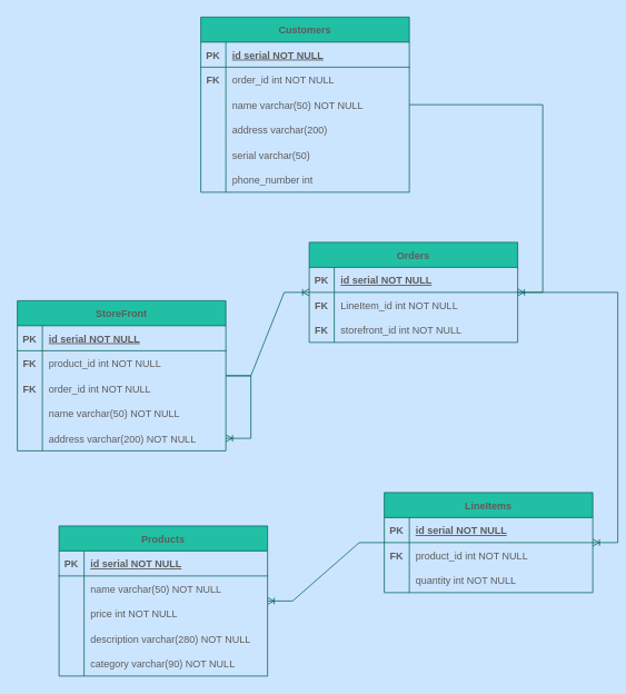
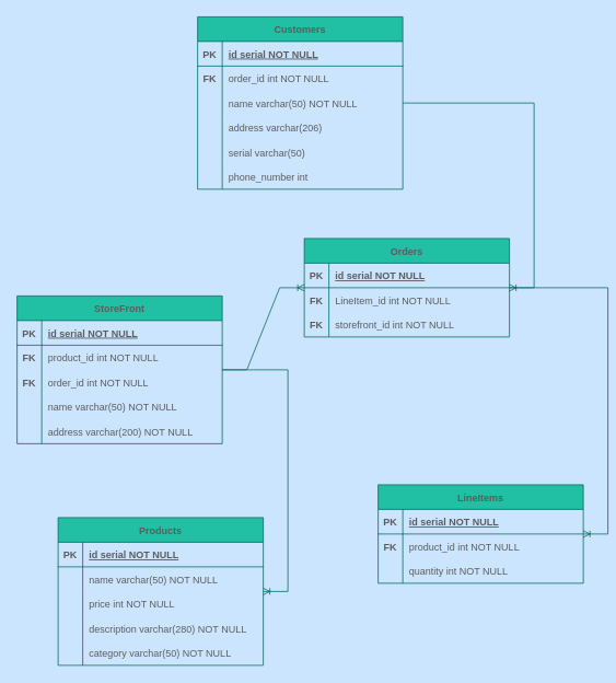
  <mxCell id="0" />
  <mxCell id="1" parent="0" />
  <mxCell id="2" value="Customers" style="shape=table;startSize=30;container=1;collapsible=1;childLayout=tableLayout;fixedRows=1;rowLines=0;fontStyle=1;align=center;resizeLast=1;fillColor=#21C0A5;strokeColor=#006658;fontColor=#5C5C5C;" parent="1" vertex="1"><mxGeometry x="240" y="20" width="250" height="210" as="geometry" /></mxCell>
  <mxCell id="3" value="" style="shape=partialRectangle;collapsible=0;dropTarget=0;pointerEvents=0;fillColor=none;points=[[0,0.5],[1,0.5]];portConstraint=eastwest;top=0;left=0;right=0;bottom=1;strokeColor=#006658;fontColor=#5C5C5C;" parent="2" vertex="1"><mxGeometry y="30" width="250" height="30" as="geometry" /></mxCell>
  <mxCell id="4" value="PK" style="shape=partialRectangle;overflow=hidden;connectable=0;fillColor=none;top=0;left=0;bottom=0;right=0;fontStyle=1;strokeColor=#006658;fontColor=#5C5C5C;" parent="3" vertex="1"><mxGeometry width="30" height="30" as="geometry"><mxRectangle width="30" height="30" as="alternateBounds" /></mxGeometry></mxCell>
  <mxCell id="5" value="id serial NOT NULL " style="shape=partialRectangle;overflow=hidden;connectable=0;fillColor=none;top=0;left=0;bottom=0;right=0;align=left;spacingLeft=6;fontStyle=5;strokeColor=#006658;fontColor=#5C5C5C;" parent="3" vertex="1"><mxGeometry x="30" width="220" height="30" as="geometry"><mxRectangle width="220" height="30" as="alternateBounds" /></mxGeometry></mxCell>
  <mxCell id="6" value="" style="shape=partialRectangle;collapsible=0;dropTarget=0;pointerEvents=0;fillColor=none;points=[[0,0.5],[1,0.5]];portConstraint=eastwest;top=0;left=0;right=0;bottom=0;strokeColor=#006658;fontColor=#5C5C5C;" parent="2" vertex="1"><mxGeometry y="60" width="250" height="30" as="geometry" /></mxCell>
  <mxCell id="7" value="FK" style="shape=partialRectangle;overflow=hidden;connectable=0;fillColor=none;top=0;left=0;bottom=0;right=0;fontStyle=1;strokeColor=#006658;fontColor=#5C5C5C;" parent="6" vertex="1"><mxGeometry width="30" height="30" as="geometry"><mxRectangle width="30" height="30" as="alternateBounds" /></mxGeometry></mxCell>
  <mxCell id="8" value="order_id int NOT NULL" style="shape=partialRectangle;overflow=hidden;connectable=0;fillColor=none;top=0;left=0;bottom=0;right=0;align=left;spacingLeft=6;strokeColor=#006658;fontColor=#5C5C5C;" parent="6" vertex="1"><mxGeometry x="30" width="220" height="30" as="geometry"><mxRectangle width="220" height="30" as="alternateBounds" /></mxGeometry></mxCell>
  <mxCell id="9" style="shape=partialRectangle;collapsible=0;dropTarget=0;pointerEvents=0;fillColor=none;points=[[0,0.5],[1,0.5]];portConstraint=eastwest;top=0;left=0;right=0;bottom=0;strokeColor=#006658;fontColor=#5C5C5C;" parent="2" vertex="1"><mxGeometry y="90" width="250" height="30" as="geometry" /></mxCell>
  <mxCell id="10" style="shape=partialRectangle;overflow=hidden;connectable=0;fillColor=none;top=0;left=0;bottom=0;right=0;fontStyle=1;strokeColor=#006658;fontColor=#5C5C5C;" parent="9" vertex="1"><mxGeometry width="30" height="30" as="geometry"><mxRectangle width="30" height="30" as="alternateBounds" /></mxGeometry></mxCell>
  <mxCell id="11" value="name varchar(50) NOT NULL" style="shape=partialRectangle;overflow=hidden;connectable=0;fillColor=none;top=0;left=0;bottom=0;right=0;align=left;spacingLeft=6;strokeColor=#006658;fontColor=#5C5C5C;" parent="9" vertex="1"><mxGeometry x="30" width="220" height="30" as="geometry"><mxRectangle width="220" height="30" as="alternateBounds" /></mxGeometry></mxCell>
  <mxCell id="12" style="shape=partialRectangle;collapsible=0;dropTarget=0;pointerEvents=0;fillColor=none;points=[[0,0.5],[1,0.5]];portConstraint=eastwest;top=0;left=0;right=0;bottom=0;strokeColor=#006658;fontColor=#5C5C5C;" parent="2" vertex="1"><mxGeometry y="120" width="250" height="30" as="geometry" /></mxCell>
  <mxCell id="13" style="shape=partialRectangle;overflow=hidden;connectable=0;fillColor=none;top=0;left=0;bottom=0;right=0;fontStyle=1;strokeColor=#006658;fontColor=#5C5C5C;" parent="12" vertex="1"><mxGeometry width="30" height="30" as="geometry"><mxRectangle width="30" height="30" as="alternateBounds" /></mxGeometry></mxCell>
- <mxCell id="14" value="address varchar(200)" style="shape=partialRectangle;overflow=hidden;connectable=0;fillColor=none;top=0;left=0;bottom=0;right=0;align=left;spacingLeft=6;strokeColor=#006658;fontColor=#5C5C5C;" parent="12" vertex="1"><mxGeometry x="30" width="220" height="30" as="geometry"><mxRectangle width="220" height="30" as="alternateBounds" /></mxGeometry></mxCell>
+ <mxCell id="14" value="address varchar(206)" style="shape=partialRectangle;overflow=hidden;connectable=0;fillColor=none;top=0;left=0;bottom=0;right=0;align=left;spacingLeft=6;strokeColor=#006658;fontColor=#5C5C5C;" parent="12" vertex="1"><mxGeometry x="30" width="220" height="30" as="geometry"><mxRectangle width="220" height="30" as="alternateBounds" /></mxGeometry></mxCell>
  <mxCell id="15" style="shape=partialRectangle;collapsible=0;dropTarget=0;pointerEvents=0;fillColor=none;points=[[0,0.5],[1,0.5]];portConstraint=eastwest;top=0;left=0;right=0;bottom=0;strokeColor=#006658;fontColor=#5C5C5C;" parent="2" vertex="1"><mxGeometry y="150" width="250" height="30" as="geometry" /></mxCell>
  <mxCell id="16" style="shape=partialRectangle;overflow=hidden;connectable=0;fillColor=none;top=0;left=0;bottom=0;right=0;fontStyle=1;strokeColor=#006658;fontColor=#5C5C5C;" parent="15" vertex="1"><mxGeometry width="30" height="30" as="geometry"><mxRectangle width="30" height="30" as="alternateBounds" /></mxGeometry></mxCell>
  <mxCell id="17" value="serial varchar(50)" style="shape=partialRectangle;overflow=hidden;connectable=0;fillColor=none;top=0;left=0;bottom=0;right=0;align=left;spacingLeft=6;strokeColor=#006658;fontColor=#5C5C5C;" parent="15" vertex="1"><mxGeometry x="30" width="220" height="30" as="geometry"><mxRectangle width="220" height="30" as="alternateBounds" /></mxGeometry></mxCell>
  <mxCell id="18" style="shape=partialRectangle;collapsible=0;dropTarget=0;pointerEvents=0;fillColor=none;points=[[0,0.5],[1,0.5]];portConstraint=eastwest;top=0;left=0;right=0;bottom=0;strokeColor=#006658;fontColor=#5C5C5C;" parent="2" vertex="1"><mxGeometry y="180" width="250" height="30" as="geometry" /></mxCell>
  <mxCell id="19" style="shape=partialRectangle;overflow=hidden;connectable=0;fillColor=none;top=0;left=0;bottom=0;right=0;fontStyle=1;strokeColor=#006658;fontColor=#5C5C5C;" parent="18" vertex="1"><mxGeometry width="30" height="30" as="geometry"><mxRectangle width="30" height="30" as="alternateBounds" /></mxGeometry></mxCell>
  <mxCell id="20" value="phone_number int" style="shape=partialRectangle;overflow=hidden;connectable=0;fillColor=none;top=0;left=0;bottom=0;right=0;align=left;spacingLeft=6;strokeColor=#006658;fontColor=#5C5C5C;" parent="18" vertex="1"><mxGeometry x="30" width="220" height="30" as="geometry"><mxRectangle width="220" height="30" as="alternateBounds" /></mxGeometry></mxCell>
  <mxCell id="21" value="Products" style="shape=table;startSize=30;container=1;collapsible=1;childLayout=tableLayout;fixedRows=1;rowLines=0;fontStyle=1;align=center;resizeLast=1;fillColor=#21C0A5;strokeColor=#006658;fontColor=#5C5C5C;" parent="1" vertex="1"><mxGeometry x="70" y="630" width="250" height="180" as="geometry" /></mxCell>
  <mxCell id="22" value="" style="shape=partialRectangle;collapsible=0;dropTarget=0;pointerEvents=0;fillColor=none;points=[[0,0.5],[1,0.5]];portConstraint=eastwest;top=0;left=0;right=0;bottom=1;strokeColor=#006658;fontColor=#5C5C5C;" parent="21" vertex="1"><mxGeometry y="30" width="250" height="30" as="geometry" /></mxCell>
  <mxCell id="23" value="PK" style="shape=partialRectangle;overflow=hidden;connectable=0;fillColor=none;top=0;left=0;bottom=0;right=0;fontStyle=1;strokeColor=#006658;fontColor=#5C5C5C;" parent="22" vertex="1"><mxGeometry width="30" height="30" as="geometry"><mxRectangle width="30" height="30" as="alternateBounds" /></mxGeometry></mxCell>
  <mxCell id="24" value="id serial NOT NULL " style="shape=partialRectangle;overflow=hidden;connectable=0;fillColor=none;top=0;left=0;bottom=0;right=0;align=left;spacingLeft=6;fontStyle=5;strokeColor=#006658;fontColor=#5C5C5C;" parent="22" vertex="1"><mxGeometry x="30" width="220" height="30" as="geometry"><mxRectangle width="220" height="30" as="alternateBounds" /></mxGeometry></mxCell>
  <mxCell id="25" value="" style="shape=partialRectangle;collapsible=0;dropTarget=0;pointerEvents=0;fillColor=none;points=[[0,0.5],[1,0.5]];portConstraint=eastwest;top=0;left=0;right=0;bottom=0;strokeColor=#006658;fontColor=#5C5C5C;" parent="21" vertex="1"><mxGeometry y="60" width="250" height="30" as="geometry" /></mxCell>
  <mxCell id="26" value="" style="shape=partialRectangle;overflow=hidden;connectable=0;fillColor=none;top=0;left=0;bottom=0;right=0;strokeColor=#006658;fontColor=#5C5C5C;" parent="25" vertex="1"><mxGeometry width="30" height="30" as="geometry"><mxRectangle width="30" height="30" as="alternateBounds" /></mxGeometry></mxCell>
  <mxCell id="27" value="name varchar(50) NOT NULL" style="shape=partialRectangle;overflow=hidden;connectable=0;fillColor=none;top=0;left=0;bottom=0;right=0;align=left;spacingLeft=6;strokeColor=#006658;fontColor=#5C5C5C;" parent="25" vertex="1"><mxGeometry x="30" width="220" height="30" as="geometry"><mxRectangle width="220" height="30" as="alternateBounds" /></mxGeometry></mxCell>
  <mxCell id="28" value="" style="shape=partialRectangle;collapsible=0;dropTarget=0;pointerEvents=0;fillColor=none;points=[[0,0.5],[1,0.5]];portConstraint=eastwest;top=0;left=0;right=0;bottom=0;strokeColor=#006658;fontColor=#5C5C5C;" parent="21" vertex="1"><mxGeometry y="90" width="250" height="30" as="geometry" /></mxCell>
  <mxCell id="29" value="" style="shape=partialRectangle;overflow=hidden;connectable=0;fillColor=none;top=0;left=0;bottom=0;right=0;strokeColor=#006658;fontColor=#5C5C5C;" parent="28" vertex="1"><mxGeometry width="30" height="30" as="geometry"><mxRectangle width="30" height="30" as="alternateBounds" /></mxGeometry></mxCell>
  <mxCell id="30" value="price int NOT NULL" style="shape=partialRectangle;overflow=hidden;connectable=0;fillColor=none;top=0;left=0;bottom=0;right=0;align=left;spacingLeft=6;strokeColor=#006658;fontColor=#5C5C5C;" parent="28" vertex="1"><mxGeometry x="30" width="220" height="30" as="geometry"><mxRectangle width="220" height="30" as="alternateBounds" /></mxGeometry></mxCell>
  <mxCell id="31" value="" style="shape=partialRectangle;collapsible=0;dropTarget=0;pointerEvents=0;fillColor=none;points=[[0,0.5],[1,0.5]];portConstraint=eastwest;top=0;left=0;right=0;bottom=0;strokeColor=#006658;fontColor=#5C5C5C;" parent="21" vertex="1"><mxGeometry y="120" width="250" height="30" as="geometry" /></mxCell>
  <mxCell id="32" value="" style="shape=partialRectangle;overflow=hidden;connectable=0;fillColor=none;top=0;left=0;bottom=0;right=0;strokeColor=#006658;fontColor=#5C5C5C;" parent="31" vertex="1"><mxGeometry width="30" height="30" as="geometry"><mxRectangle width="30" height="30" as="alternateBounds" /></mxGeometry></mxCell>
  <mxCell id="33" value="description varchar(280) NOT NULL" style="shape=partialRectangle;overflow=hidden;connectable=0;fillColor=none;top=0;left=0;bottom=0;right=0;align=left;spacingLeft=6;strokeColor=#006658;fontColor=#5C5C5C;" parent="31" vertex="1"><mxGeometry x="30" width="220" height="30" as="geometry"><mxRectangle width="220" height="30" as="alternateBounds" /></mxGeometry></mxCell>
  <mxCell id="34" value="" style="shape=partialRectangle;collapsible=0;dropTarget=0;pointerEvents=0;fillColor=none;points=[[0,0.5],[1,0.5]];portConstraint=eastwest;top=0;left=0;right=0;bottom=0;strokeColor=#006658;fontColor=#5C5C5C;" parent="21" vertex="1"><mxGeometry y="150" width="250" height="30" as="geometry" /></mxCell>
  <mxCell id="35" value="" style="shape=partialRectangle;overflow=hidden;connectable=0;fillColor=none;top=0;left=0;bottom=0;right=0;strokeColor=#006658;fontColor=#5C5C5C;" parent="34" vertex="1"><mxGeometry width="30" height="30" as="geometry"><mxRectangle width="30" height="30" as="alternateBounds" /></mxGeometry></mxCell>
- <mxCell id="36" value="category varchar(90) NOT NULL" style="shape=partialRectangle;overflow=hidden;connectable=0;fillColor=none;top=0;left=0;bottom=0;right=0;align=left;spacingLeft=6;strokeColor=#006658;fontColor=#5C5C5C;" parent="34" vertex="1"><mxGeometry x="30" width="220" height="30" as="geometry"><mxRectangle width="220" height="30" as="alternateBounds" /></mxGeometry></mxCell>
+ <mxCell id="36" value="category varchar(50) NOT NULL" style="shape=partialRectangle;overflow=hidden;connectable=0;fillColor=none;top=0;left=0;bottom=0;right=0;align=left;spacingLeft=6;strokeColor=#006658;fontColor=#5C5C5C;" parent="34" vertex="1"><mxGeometry x="30" width="220" height="30" as="geometry"><mxRectangle width="220" height="30" as="alternateBounds" /></mxGeometry></mxCell>
  <mxCell id="37" value="LineItems" style="shape=table;startSize=30;container=1;collapsible=1;childLayout=tableLayout;fixedRows=1;rowLines=0;fontStyle=1;align=center;resizeLast=1;fillColor=#21C0A5;strokeColor=#006658;fontColor=#5C5C5C;" parent="1" vertex="1"><mxGeometry x="460" y="590" width="250" height="120" as="geometry" /></mxCell>
  <mxCell id="38" value="" style="shape=partialRectangle;collapsible=0;dropTarget=0;pointerEvents=0;fillColor=none;points=[[0,0.5],[1,0.5]];portConstraint=eastwest;top=0;left=0;right=0;bottom=1;strokeColor=#006658;fontColor=#5C5C5C;" parent="37" vertex="1"><mxGeometry y="30" width="250" height="30" as="geometry" /></mxCell>
  <mxCell id="39" value="PK" style="shape=partialRectangle;overflow=hidden;connectable=0;fillColor=none;top=0;left=0;bottom=0;right=0;fontStyle=1;strokeColor=#006658;fontColor=#5C5C5C;" parent="38" vertex="1"><mxGeometry width="30" height="30" as="geometry"><mxRectangle width="30" height="30" as="alternateBounds" /></mxGeometry></mxCell>
  <mxCell id="40" value="id serial NOT NULL " style="shape=partialRectangle;overflow=hidden;connectable=0;fillColor=none;top=0;left=0;bottom=0;right=0;align=left;spacingLeft=6;fontStyle=5;strokeColor=#006658;fontColor=#5C5C5C;" parent="38" vertex="1"><mxGeometry x="30" width="220" height="30" as="geometry"><mxRectangle width="220" height="30" as="alternateBounds" /></mxGeometry></mxCell>
  <mxCell id="41" value="" style="shape=partialRectangle;collapsible=0;dropTarget=0;pointerEvents=0;fillColor=none;points=[[0,0.5],[1,0.5]];portConstraint=eastwest;top=0;left=0;right=0;bottom=0;strokeColor=#006658;fontColor=#5C5C5C;" parent="37" vertex="1"><mxGeometry y="60" width="250" height="30" as="geometry" /></mxCell>
  <mxCell id="42" value="FK" style="shape=partialRectangle;overflow=hidden;connectable=0;fillColor=none;top=0;left=0;bottom=0;right=0;fontStyle=1;strokeColor=#006658;fontColor=#5C5C5C;" parent="41" vertex="1"><mxGeometry width="30" height="30" as="geometry"><mxRectangle width="30" height="30" as="alternateBounds" /></mxGeometry></mxCell>
  <mxCell id="43" value="product_id int NOT NULL" style="shape=partialRectangle;overflow=hidden;connectable=0;fillColor=none;top=0;left=0;bottom=0;right=0;align=left;spacingLeft=6;strokeColor=#006658;fontColor=#5C5C5C;" parent="41" vertex="1"><mxGeometry x="30" width="220" height="30" as="geometry"><mxRectangle width="220" height="30" as="alternateBounds" /></mxGeometry></mxCell>
  <mxCell id="44" value="" style="shape=partialRectangle;collapsible=0;dropTarget=0;pointerEvents=0;fillColor=none;points=[[0,0.5],[1,0.5]];portConstraint=eastwest;top=0;left=0;right=0;bottom=0;strokeColor=#006658;fontColor=#5C5C5C;" parent="37" vertex="1"><mxGeometry y="90" width="250" height="30" as="geometry" /></mxCell>
  <mxCell id="45" value="" style="shape=partialRectangle;overflow=hidden;connectable=0;fillColor=none;top=0;left=0;bottom=0;right=0;strokeColor=#006658;fontColor=#5C5C5C;" parent="44" vertex="1"><mxGeometry width="30" height="30" as="geometry"><mxRectangle width="30" height="30" as="alternateBounds" /></mxGeometry></mxCell>
  <mxCell id="46" value="quantity int NOT NULL" style="shape=partialRectangle;overflow=hidden;connectable=0;fillColor=none;top=0;left=0;bottom=0;right=0;align=left;spacingLeft=6;strokeColor=#006658;fontColor=#5C5C5C;" parent="44" vertex="1"><mxGeometry x="30" width="220" height="30" as="geometry"><mxRectangle width="220" height="30" as="alternateBounds" /></mxGeometry></mxCell>
  <mxCell id="47" value="Orders" style="shape=table;startSize=30;container=1;collapsible=1;childLayout=tableLayout;fixedRows=1;rowLines=0;fontStyle=1;align=center;resizeLast=1;fillColor=#21C0A5;strokeColor=#006658;fontColor=#5C5C5C;" parent="1" vertex="1"><mxGeometry x="370" y="290" width="250" height="120" as="geometry" /></mxCell>
  <mxCell id="48" value="" style="shape=partialRectangle;collapsible=0;dropTarget=0;pointerEvents=0;fillColor=none;points=[[0,0.5],[1,0.5]];portConstraint=eastwest;top=0;left=0;right=0;bottom=1;strokeColor=#006658;fontColor=#5C5C5C;" parent="47" vertex="1"><mxGeometry y="30" width="250" height="30" as="geometry" /></mxCell>
  <mxCell id="49" value="PK" style="shape=partialRectangle;overflow=hidden;connectable=0;fillColor=none;top=0;left=0;bottom=0;right=0;fontStyle=1;strokeColor=#006658;fontColor=#5C5C5C;" parent="48" vertex="1"><mxGeometry width="30" height="30" as="geometry"><mxRectangle width="30" height="30" as="alternateBounds" /></mxGeometry></mxCell>
  <mxCell id="50" value="id serial NOT NULL " style="shape=partialRectangle;overflow=hidden;connectable=0;fillColor=none;top=0;left=0;bottom=0;right=0;align=left;spacingLeft=6;fontStyle=5;strokeColor=#006658;fontColor=#5C5C5C;" parent="48" vertex="1"><mxGeometry x="30" width="220" height="30" as="geometry"><mxRectangle width="220" height="30" as="alternateBounds" /></mxGeometry></mxCell>
  <mxCell id="51" value="" style="shape=partialRectangle;collapsible=0;dropTarget=0;pointerEvents=0;fillColor=none;points=[[0,0.5],[1,0.5]];portConstraint=eastwest;top=0;left=0;right=0;bottom=0;strokeColor=#006658;fontColor=#5C5C5C;" parent="47" vertex="1"><mxGeometry y="60" width="250" height="30" as="geometry" /></mxCell>
  <mxCell id="52" value="FK" style="shape=partialRectangle;overflow=hidden;connectable=0;fillColor=none;top=0;left=0;bottom=0;right=0;fontStyle=1;strokeColor=#006658;fontColor=#5C5C5C;" parent="51" vertex="1"><mxGeometry width="30" height="30" as="geometry"><mxRectangle width="30" height="30" as="alternateBounds" /></mxGeometry></mxCell>
  <mxCell id="53" value="LineItem_id int NOT NULL" style="shape=partialRectangle;overflow=hidden;connectable=0;fillColor=none;top=0;left=0;bottom=0;right=0;align=left;spacingLeft=6;strokeColor=#006658;fontColor=#5C5C5C;" parent="51" vertex="1"><mxGeometry x="30" width="220" height="30" as="geometry"><mxRectangle width="220" height="30" as="alternateBounds" /></mxGeometry></mxCell>
  <mxCell id="54" value="" style="shape=partialRectangle;collapsible=0;dropTarget=0;pointerEvents=0;fillColor=none;points=[[0,0.5],[1,0.5]];portConstraint=eastwest;top=0;left=0;right=0;bottom=0;strokeColor=#006658;fontColor=#5C5C5C;" parent="47" vertex="1"><mxGeometry y="90" width="250" height="30" as="geometry" /></mxCell>
  <mxCell id="55" value="FK" style="shape=partialRectangle;overflow=hidden;connectable=0;fillColor=none;top=0;left=0;bottom=0;right=0;fontStyle=1;strokeColor=#006658;fontColor=#5C5C5C;" parent="54" vertex="1"><mxGeometry width="30" height="30" as="geometry"><mxRectangle width="30" height="30" as="alternateBounds" /></mxGeometry></mxCell>
  <mxCell id="56" value="storefront_id int NOT NULL" style="shape=partialRectangle;overflow=hidden;connectable=0;fillColor=none;top=0;left=0;bottom=0;right=0;align=left;spacingLeft=6;strokeColor=#006658;fontColor=#5C5C5C;" parent="54" vertex="1"><mxGeometry x="30" width="220" height="30" as="geometry"><mxRectangle width="220" height="30" as="alternateBounds" /></mxGeometry></mxCell>
  <mxCell id="57" value="StoreFront" style="shape=table;startSize=30;container=1;collapsible=1;childLayout=tableLayout;fixedRows=1;rowLines=0;fontStyle=1;align=center;resizeLast=1;fillColor=#21C0A5;strokeColor=#006658;fontColor=#5C5C5C;" parent="1" vertex="1"><mxGeometry x="20" y="360" width="250" height="180" as="geometry" /></mxCell>
  <mxCell id="58" value="" style="shape=partialRectangle;collapsible=0;dropTarget=0;pointerEvents=0;fillColor=none;points=[[0,0.5],[1,0.5]];portConstraint=eastwest;top=0;left=0;right=0;bottom=1;strokeColor=#006658;fontColor=#5C5C5C;" parent="57" vertex="1"><mxGeometry y="30" width="250" height="30" as="geometry" /></mxCell>
  <mxCell id="59" value="PK" style="shape=partialRectangle;overflow=hidden;connectable=0;fillColor=none;top=0;left=0;bottom=0;right=0;fontStyle=1;strokeColor=#006658;fontColor=#5C5C5C;" parent="58" vertex="1"><mxGeometry width="30" height="30" as="geometry"><mxRectangle width="30" height="30" as="alternateBounds" /></mxGeometry></mxCell>
  <mxCell id="60" value="id serial NOT NULL " style="shape=partialRectangle;overflow=hidden;connectable=0;fillColor=none;top=0;left=0;bottom=0;right=0;align=left;spacingLeft=6;fontStyle=5;strokeColor=#006658;fontColor=#5C5C5C;" parent="58" vertex="1"><mxGeometry x="30" width="220" height="30" as="geometry"><mxRectangle width="220" height="30" as="alternateBounds" /></mxGeometry></mxCell>
  <mxCell id="61" value="" style="shape=partialRectangle;collapsible=0;dropTarget=0;pointerEvents=0;fillColor=none;points=[[0,0.5],[1,0.5]];portConstraint=eastwest;top=0;left=0;right=0;bottom=0;strokeColor=#006658;fontColor=#5C5C5C;" parent="57" vertex="1"><mxGeometry y="60" width="250" height="30" as="geometry" /></mxCell>
  <mxCell id="62" value="FK" style="shape=partialRectangle;overflow=hidden;connectable=0;fillColor=none;top=0;left=0;bottom=0;right=0;fontStyle=1;strokeColor=#006658;fontColor=#5C5C5C;" parent="61" vertex="1"><mxGeometry width="30" height="30" as="geometry"><mxRectangle width="30" height="30" as="alternateBounds" /></mxGeometry></mxCell>
  <mxCell id="63" value="product_id int NOT NULL" style="shape=partialRectangle;overflow=hidden;connectable=0;fillColor=none;top=0;left=0;bottom=0;right=0;align=left;spacingLeft=6;strokeColor=#006658;fontColor=#5C5C5C;" parent="61" vertex="1"><mxGeometry x="30" width="220" height="30" as="geometry"><mxRectangle width="220" height="30" as="alternateBounds" /></mxGeometry></mxCell>
  <mxCell id="64" value="" style="shape=partialRectangle;collapsible=0;dropTarget=0;pointerEvents=0;fillColor=none;points=[[0,0.5],[1,0.5]];portConstraint=eastwest;top=0;left=0;right=0;bottom=0;strokeColor=#006658;fontColor=#5C5C5C;" parent="57" vertex="1"><mxGeometry y="90" width="250" height="30" as="geometry" /></mxCell>
  <mxCell id="65" value="FK" style="shape=partialRectangle;overflow=hidden;connectable=0;fillColor=none;top=0;left=0;bottom=0;right=0;fontStyle=1;strokeColor=#006658;fontColor=#5C5C5C;" parent="64" vertex="1"><mxGeometry width="30" height="30" as="geometry"><mxRectangle width="30" height="30" as="alternateBounds" /></mxGeometry></mxCell>
  <mxCell id="66" value="order_id int NOT NULL" style="shape=partialRectangle;overflow=hidden;connectable=0;fillColor=none;top=0;left=0;bottom=0;right=0;align=left;spacingLeft=6;strokeColor=#006658;fontColor=#5C5C5C;" parent="64" vertex="1"><mxGeometry x="30" width="220" height="30" as="geometry"><mxRectangle width="220" height="30" as="alternateBounds" /></mxGeometry></mxCell>
  <mxCell id="67" style="shape=partialRectangle;collapsible=0;dropTarget=0;pointerEvents=0;fillColor=none;points=[[0,0.5],[1,0.5]];portConstraint=eastwest;top=0;left=0;right=0;bottom=0;strokeColor=#006658;fontColor=#5C5C5C;" parent="57" vertex="1"><mxGeometry y="120" width="250" height="30" as="geometry" /></mxCell>
  <mxCell id="68" style="shape=partialRectangle;overflow=hidden;connectable=0;fillColor=none;top=0;left=0;bottom=0;right=0;fontStyle=1;strokeColor=#006658;fontColor=#5C5C5C;" parent="67" vertex="1"><mxGeometry width="30" height="30" as="geometry"><mxRectangle width="30" height="30" as="alternateBounds" /></mxGeometry></mxCell>
  <mxCell id="69" value="name varchar(50) NOT NULL" style="shape=partialRectangle;overflow=hidden;connectable=0;fillColor=none;top=0;left=0;bottom=0;right=0;align=left;spacingLeft=6;strokeColor=#006658;fontColor=#5C5C5C;" parent="67" vertex="1"><mxGeometry x="30" width="220" height="30" as="geometry"><mxRectangle width="220" height="30" as="alternateBounds" /></mxGeometry></mxCell>
  <mxCell id="70" style="shape=partialRectangle;collapsible=0;dropTarget=0;pointerEvents=0;fillColor=none;points=[[0,0.5],[1,0.5]];portConstraint=eastwest;top=0;left=0;right=0;bottom=0;strokeColor=#006658;fontColor=#5C5C5C;" parent="57" vertex="1"><mxGeometry y="150" width="250" height="30" as="geometry" /></mxCell>
  <mxCell id="71" style="shape=partialRectangle;overflow=hidden;connectable=0;fillColor=none;top=0;left=0;bottom=0;right=0;fontStyle=1;strokeColor=#006658;fontColor=#5C5C5C;" parent="70" vertex="1"><mxGeometry width="30" height="30" as="geometry"><mxRectangle width="30" height="30" as="alternateBounds" /></mxGeometry></mxCell>
  <mxCell id="72" value="address varchar(200) NOT NULL" style="shape=partialRectangle;overflow=hidden;connectable=0;fillColor=none;top=0;left=0;bottom=0;right=0;align=left;spacingLeft=6;strokeColor=#006658;fontColor=#5C5C5C;" parent="70" vertex="1"><mxGeometry x="30" width="220" height="30" as="geometry"><mxRectangle width="220" height="30" as="alternateBounds" /></mxGeometry></mxCell>
  <mxCell id="73" value="" style="edgeStyle=entityRelationEdgeStyle;fontSize=12;html=1;endArrow=ERoneToMany;rounded=0;strokeColor=#006658;fontColor=#5C5C5C;fontStyle=1" parent="1" source="2" target="47" edge="1"><mxGeometry width="100" height="100" relative="1" as="geometry"><mxPoint x="340" y="460" as="sourcePoint" /><mxPoint x="440" y="360" as="targetPoint" /></mxGeometry></mxCell>
- <mxCell id="74" value="" style="edgeStyle=entityRelationEdgeStyle;fontSize=12;html=1;endArrow=ERoneToMany;rounded=0;strokeColor=#006658;fontColor=#5C5C5C;" parent="1" source="37" target="21" edge="1"><mxGeometry width="100" height="100" relative="1" as="geometry"><mxPoint x="340" y="460" as="sourcePoint" /><mxPoint x="440" y="360" as="targetPoint" /></mxGeometry></mxCell>
- <mxCell id="75" value="" style="edgeStyle=entityRelationEdgeStyle;fontSize=12;html=1;endArrow=ERoneToMany;rounded=0;strokeColor=#006658;fontColor=#5C5C5C;" parent="1" source="57" target="72" edge="1"><mxGeometry width="100" height="100" relative="1" as="geometry"><mxPoint x="340" y="460" as="sourcePoint" /><mxPoint x="440" y="360" as="targetPoint" /></mxGeometry></mxCell>
+ <mxCell id="75" value="" style="edgeStyle=entityRelationEdgeStyle;fontSize=12;html=1;endArrow=ERoneToMany;rounded=0;strokeColor=#006658;fontColor=#5C5C5C;" parent="1" source="57" target="21" edge="1"><mxGeometry width="100" height="100" relative="1" as="geometry"><mxPoint x="340" y="460" as="sourcePoint" /><mxPoint x="440" y="360" as="targetPoint" /></mxGeometry></mxCell>
  <mxCell id="76" value="" style="edgeStyle=entityRelationEdgeStyle;fontSize=12;html=1;endArrow=ERoneToMany;rounded=0;strokeColor=#006658;fontColor=#5C5C5C;" parent="1" source="57" target="47" edge="1"><mxGeometry width="100" height="100" relative="1" as="geometry"><mxPoint x="340" y="460" as="sourcePoint" /><mxPoint x="440" y="360" as="targetPoint" /></mxGeometry></mxCell>
  <mxCell id="77" value="" style="edgeStyle=entityRelationEdgeStyle;fontSize=12;html=1;endArrow=ERoneToMany;rounded=0;strokeColor=#006658;fontColor=#5C5C5C;" parent="1" source="47" target="37" edge="1"><mxGeometry width="100" height="100" relative="1" as="geometry"><mxPoint x="340" y="460" as="sourcePoint" /><mxPoint x="440" y="360" as="targetPoint" /></mxGeometry></mxCell>
